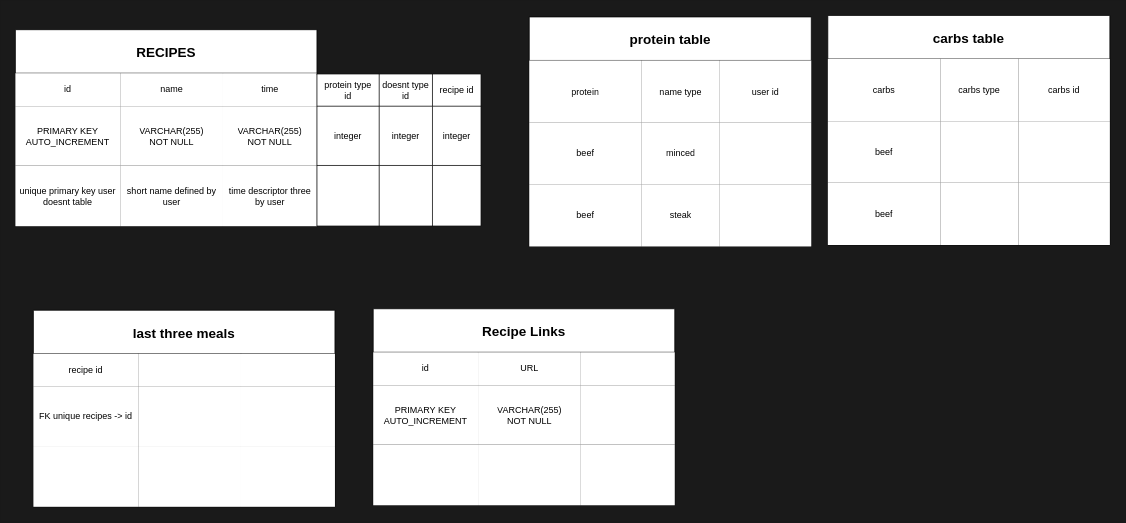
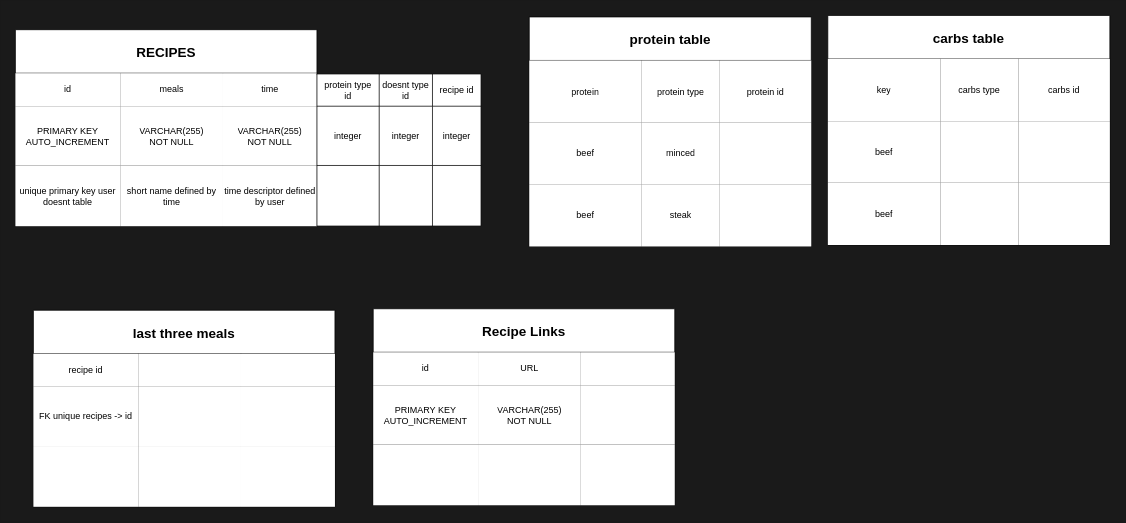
  <mxCell id="0" />
  <mxCell id="1" parent="0" />
  <mxCell id="2" value="RECIPES" style="shape=table;startSize=58;container=1;collapsible=0;childLayout=tableLayout;fontStyle=1;align=center;fontSize=18;resizeLast=1;" parent="1" vertex="1"><mxGeometry x="20" y="39" width="402" height="262" as="geometry" /></mxCell>
  <mxCell id="3" value="" style="shape=tableRow;horizontal=0;startSize=0;swimlaneHead=0;swimlaneBody=0;top=0;left=0;bottom=0;right=0;collapsible=0;dropTarget=0;fillColor=none;points=[[0,0.5],[1,0.5]];portConstraint=eastwest;" parent="2" vertex="1"><mxGeometry y="58" width="402" height="44" as="geometry" /></mxCell>
  <mxCell id="4" value="id" style="shape=partialRectangle;html=1;whiteSpace=wrap;connectable=0;top=0;left=0;bottom=0;right=0;overflow=hidden;" parent="3" vertex="1"><mxGeometry width="139.75" height="44" as="geometry"><mxRectangle width="139.75" height="44" as="alternateBounds" /></mxGeometry></mxCell>
- <mxCell id="5" value="name" style="shape=partialRectangle;html=1;whiteSpace=wrap;connectable=0;top=0;left=0;bottom=0;right=0;overflow=hidden;" parent="3" vertex="1"><mxGeometry x="139.75" width="137" height="44" as="geometry"><mxRectangle width="137" height="44" as="alternateBounds" /></mxGeometry></mxCell>
+ <mxCell id="5" value="meals" style="shape=partialRectangle;html=1;whiteSpace=wrap;connectable=0;top=0;left=0;bottom=0;right=0;overflow=hidden;" parent="3" vertex="1"><mxGeometry x="139.75" width="137" height="44" as="geometry"><mxRectangle width="137" height="44" as="alternateBounds" /></mxGeometry></mxCell>
  <mxCell id="6" value="time" style="shape=partialRectangle;html=1;whiteSpace=wrap;connectable=0;top=0;left=0;bottom=0;right=0;overflow=hidden;" parent="3" vertex="1"><mxGeometry x="276.75" width="125.25" height="44" as="geometry"><mxRectangle width="125.25" height="44" as="alternateBounds" /></mxGeometry></mxCell>
  <mxCell id="7" value="" style="shape=tableRow;horizontal=0;startSize=0;swimlaneHead=0;swimlaneBody=0;top=0;left=0;bottom=0;right=0;collapsible=0;dropTarget=0;fillColor=none;points=[[0,0.5],[1,0.5]];portConstraint=eastwest;" parent="2" vertex="1"><mxGeometry y="102" width="402" height="79" as="geometry" /></mxCell>
  <mxCell id="8" value="PRIMARY KEY AUTO_INCREMENT" style="shape=partialRectangle;html=1;whiteSpace=wrap;connectable=0;top=0;left=0;bottom=0;right=0;overflow=hidden;" parent="7" vertex="1"><mxGeometry width="139.75" height="79" as="geometry"><mxRectangle width="139.75" height="79" as="alternateBounds" /></mxGeometry></mxCell>
  <mxCell id="9" value="VARCHAR(255)&lt;br&gt;NOT NULL" style="shape=partialRectangle;html=1;whiteSpace=wrap;connectable=0;top=0;left=0;bottom=0;right=0;overflow=hidden;" parent="7" vertex="1"><mxGeometry x="139.75" width="137" height="79" as="geometry"><mxRectangle width="137" height="79" as="alternateBounds" /></mxGeometry></mxCell>
  <mxCell id="10" value="VARCHAR(255)&lt;br&gt;NOT NULL" style="shape=partialRectangle;html=1;whiteSpace=wrap;connectable=0;top=0;left=0;bottom=0;right=0;overflow=hidden;" parent="7" vertex="1"><mxGeometry x="276.75" width="125.25" height="79" as="geometry"><mxRectangle width="125.25" height="79" as="alternateBounds" /></mxGeometry></mxCell>
  <mxCell id="11" value="" style="shape=tableRow;horizontal=0;startSize=0;swimlaneHead=0;swimlaneBody=0;top=0;left=0;bottom=0;right=0;collapsible=0;dropTarget=0;fillColor=none;points=[[0,0.5],[1,0.5]];portConstraint=eastwest;" parent="2" vertex="1"><mxGeometry y="181" width="402" height="81" as="geometry" /></mxCell>
  <mxCell id="12" value="unique primary key user doesnt table" style="shape=partialRectangle;html=1;whiteSpace=wrap;connectable=1;top=0;left=0;bottom=0;right=0;overflow=hidden;movable=1;resizable=1;rotatable=1;deletable=1;editable=1;" parent="11" vertex="1"><mxGeometry width="139.75" height="81" as="geometry"><mxRectangle width="139.75" height="81" as="alternateBounds" /></mxGeometry></mxCell>
- <mxCell id="13" value="short name defined by user" style="shape=partialRectangle;html=1;whiteSpace=wrap;connectable=1;top=0;left=0;bottom=0;right=0;overflow=hidden;movable=1;resizable=1;rotatable=1;deletable=1;editable=1;" parent="11" vertex="1"><mxGeometry x="139.75" width="137" height="81" as="geometry"><mxRectangle width="137" height="81" as="alternateBounds" /></mxGeometry></mxCell>
- <mxCell id="14" value="time descriptor three by user" style="shape=partialRectangle;html=1;whiteSpace=wrap;connectable=1;top=0;left=0;bottom=0;right=0;overflow=hidden;movable=1;resizable=1;rotatable=1;deletable=1;editable=1;" parent="11" vertex="1"><mxGeometry x="276.75" width="125.25" height="81" as="geometry"><mxRectangle width="125.25" height="81" as="alternateBounds" /></mxGeometry></mxCell>
+ <mxCell id="13" value="short name defined by time" style="shape=partialRectangle;html=1;whiteSpace=wrap;connectable=1;top=0;left=0;bottom=0;right=0;overflow=hidden;movable=1;resizable=1;rotatable=1;deletable=1;editable=1;" parent="11" vertex="1"><mxGeometry x="139.75" width="137" height="81" as="geometry"><mxRectangle width="137" height="81" as="alternateBounds" /></mxGeometry></mxCell>
+ <mxCell id="14" value="time descriptor defined by user" style="shape=partialRectangle;html=1;whiteSpace=wrap;connectable=1;top=0;left=0;bottom=0;right=0;overflow=hidden;movable=1;resizable=1;rotatable=1;deletable=1;editable=1;" parent="11" vertex="1"><mxGeometry x="276.75" width="125.25" height="81" as="geometry"><mxRectangle width="125.25" height="81" as="alternateBounds" /></mxGeometry></mxCell>
  <mxCell id="15" value="protein table" style="shape=table;startSize=58;container=1;collapsible=0;childLayout=tableLayout;fontStyle=1;align=center;fontSize=18;" parent="1" vertex="1"><mxGeometry x="705" y="22" width="376" height="306" as="geometry" /></mxCell>
  <mxCell id="16" value="" style="shape=tableRow;horizontal=0;startSize=0;swimlaneHead=0;swimlaneBody=0;top=0;left=0;bottom=0;right=0;collapsible=0;dropTarget=0;fillColor=none;points=[[0,0.5],[1,0.5]];portConstraint=eastwest;" parent="15" vertex="1"><mxGeometry y="58" width="376" height="83" as="geometry" /></mxCell>
  <mxCell id="17" value="protein" style="shape=partialRectangle;html=1;whiteSpace=wrap;connectable=0;top=0;left=0;bottom=0;right=0;overflow=hidden;" parent="16" vertex="1"><mxGeometry width="150" height="83" as="geometry"><mxRectangle width="150" height="83" as="alternateBounds" /></mxGeometry></mxCell>
- <mxCell id="18" value="name type" style="shape=partialRectangle;html=1;whiteSpace=wrap;connectable=0;top=0;left=0;bottom=0;right=0;overflow=hidden;" parent="16" vertex="1"><mxGeometry x="150" width="104" height="83" as="geometry"><mxRectangle width="104" height="83" as="alternateBounds" /></mxGeometry></mxCell>
- <mxCell id="19" value="user id" style="shape=partialRectangle;html=1;whiteSpace=wrap;connectable=0;top=0;left=0;bottom=0;right=0;overflow=hidden;" parent="16" vertex="1"><mxGeometry x="254" width="122" height="83" as="geometry"><mxRectangle width="122" height="83" as="alternateBounds" /></mxGeometry></mxCell>
+ <mxCell id="18" value="protein type" style="shape=partialRectangle;html=1;whiteSpace=wrap;connectable=0;top=0;left=0;bottom=0;right=0;overflow=hidden;" parent="16" vertex="1"><mxGeometry x="150" width="104" height="83" as="geometry"><mxRectangle width="104" height="83" as="alternateBounds" /></mxGeometry></mxCell>
+ <mxCell id="19" value="protein id" style="shape=partialRectangle;html=1;whiteSpace=wrap;connectable=0;top=0;left=0;bottom=0;right=0;overflow=hidden;" parent="16" vertex="1"><mxGeometry x="254" width="122" height="83" as="geometry"><mxRectangle width="122" height="83" as="alternateBounds" /></mxGeometry></mxCell>
  <mxCell id="20" value="" style="shape=tableRow;horizontal=0;startSize=0;swimlaneHead=0;swimlaneBody=0;top=0;left=0;bottom=0;right=0;collapsible=0;dropTarget=0;fillColor=none;points=[[0,0.5],[1,0.5]];portConstraint=eastwest;" parent="15" vertex="1"><mxGeometry y="141" width="376" height="82" as="geometry" /></mxCell>
  <mxCell id="21" value="beef" style="shape=partialRectangle;html=1;whiteSpace=wrap;connectable=0;top=0;left=0;bottom=0;right=0;overflow=hidden;" parent="20" vertex="1"><mxGeometry width="150" height="82" as="geometry"><mxRectangle width="150" height="82" as="alternateBounds" /></mxGeometry></mxCell>
  <mxCell id="22" value="minced" style="shape=partialRectangle;html=1;whiteSpace=wrap;connectable=0;top=0;left=0;bottom=0;right=0;overflow=hidden;" parent="20" vertex="1"><mxGeometry x="150" width="104" height="82" as="geometry"><mxRectangle width="104" height="82" as="alternateBounds" /></mxGeometry></mxCell>
  <mxCell id="23" value="" style="shape=partialRectangle;html=1;whiteSpace=wrap;connectable=0;top=0;left=0;bottom=0;right=0;overflow=hidden;" parent="20" vertex="1"><mxGeometry x="254" width="122" height="82" as="geometry"><mxRectangle width="122" height="82" as="alternateBounds" /></mxGeometry></mxCell>
  <mxCell id="24" value="" style="shape=tableRow;horizontal=0;startSize=0;swimlaneHead=0;swimlaneBody=0;top=0;left=0;bottom=0;right=0;collapsible=0;dropTarget=0;fillColor=none;points=[[0,0.5],[1,0.5]];portConstraint=eastwest;" parent="15" vertex="1"><mxGeometry y="223" width="376" height="83" as="geometry" /></mxCell>
  <mxCell id="25" value="beef" style="shape=partialRectangle;html=1;whiteSpace=wrap;connectable=0;top=0;left=0;bottom=0;right=0;overflow=hidden;" parent="24" vertex="1"><mxGeometry width="150" height="83" as="geometry"><mxRectangle width="150" height="83" as="alternateBounds" /></mxGeometry></mxCell>
  <mxCell id="26" value="steak" style="shape=partialRectangle;html=1;whiteSpace=wrap;connectable=0;top=0;left=0;bottom=0;right=0;overflow=hidden;" parent="24" vertex="1"><mxGeometry x="150" width="104" height="83" as="geometry"><mxRectangle width="104" height="83" as="alternateBounds" /></mxGeometry></mxCell>
  <mxCell id="27" value="" style="shape=partialRectangle;html=1;whiteSpace=wrap;connectable=0;top=0;left=0;bottom=0;right=0;overflow=hidden;" parent="24" vertex="1"><mxGeometry x="254" width="122" height="83" as="geometry"><mxRectangle width="122" height="83" as="alternateBounds" /></mxGeometry></mxCell>
  <mxCell id="28" value="last three meals" style="shape=table;startSize=58;container=1;collapsible=0;childLayout=tableLayout;fontStyle=1;align=center;fontSize=18;resizeLast=1;" vertex="1" parent="1"><mxGeometry x="44" y="413" width="402" height="262" as="geometry" /></mxCell>
  <mxCell id="29" value="" style="shape=tableRow;horizontal=0;startSize=0;swimlaneHead=0;swimlaneBody=0;top=0;left=0;bottom=0;right=0;collapsible=0;dropTarget=0;fillColor=none;points=[[0,0.5],[1,0.5]];portConstraint=eastwest;" vertex="1" parent="28"><mxGeometry y="58" width="402" height="44" as="geometry" /></mxCell>
  <mxCell id="30" value="recipe id" style="shape=partialRectangle;html=1;whiteSpace=wrap;connectable=0;top=0;left=0;bottom=0;right=0;overflow=hidden;" vertex="1" parent="29"><mxGeometry width="139.75" height="44" as="geometry"><mxRectangle width="139.75" height="44" as="alternateBounds" /></mxGeometry></mxCell>
  <mxCell id="31" value="" style="shape=partialRectangle;html=1;whiteSpace=wrap;connectable=0;top=0;left=0;bottom=0;right=0;overflow=hidden;" vertex="1" parent="29"><mxGeometry x="139.75" width="137" height="44" as="geometry"><mxRectangle width="137" height="44" as="alternateBounds" /></mxGeometry></mxCell>
  <mxCell id="32" value="" style="shape=partialRectangle;html=1;whiteSpace=wrap;connectable=0;top=0;left=0;bottom=0;right=0;overflow=hidden;" vertex="1" parent="29"><mxGeometry x="276.75" width="125.25" height="44" as="geometry"><mxRectangle width="125.25" height="44" as="alternateBounds" /></mxGeometry></mxCell>
  <mxCell id="33" value="" style="shape=tableRow;horizontal=0;startSize=0;swimlaneHead=0;swimlaneBody=0;top=0;left=0;bottom=0;right=0;collapsible=0;dropTarget=0;fillColor=none;points=[[0,0.5],[1,0.5]];portConstraint=eastwest;" vertex="1" parent="28"><mxGeometry y="102" width="402" height="79" as="geometry" /></mxCell>
  <mxCell id="34" value="FK unique recipes -&amp;gt; id" style="shape=partialRectangle;html=1;whiteSpace=wrap;connectable=0;top=0;left=0;bottom=0;right=0;overflow=hidden;" vertex="1" parent="33"><mxGeometry width="139.75" height="79" as="geometry"><mxRectangle width="139.75" height="79" as="alternateBounds" /></mxGeometry></mxCell>
  <mxCell id="35" value="" style="shape=partialRectangle;html=1;whiteSpace=wrap;connectable=0;top=0;left=0;bottom=0;right=0;overflow=hidden;" vertex="1" parent="33"><mxGeometry x="139.75" width="137" height="79" as="geometry"><mxRectangle width="137" height="79" as="alternateBounds" /></mxGeometry></mxCell>
  <mxCell id="36" value="" style="shape=partialRectangle;html=1;whiteSpace=wrap;connectable=0;top=0;left=0;bottom=0;right=0;overflow=hidden;" vertex="1" parent="33"><mxGeometry x="276.75" width="125.25" height="79" as="geometry"><mxRectangle width="125.25" height="79" as="alternateBounds" /></mxGeometry></mxCell>
  <mxCell id="37" value="" style="shape=tableRow;horizontal=0;startSize=0;swimlaneHead=0;swimlaneBody=0;top=0;left=0;bottom=0;right=0;collapsible=0;dropTarget=0;fillColor=none;points=[[0,0.5],[1,0.5]];portConstraint=eastwest;" vertex="1" parent="28"><mxGeometry y="181" width="402" height="81" as="geometry" /></mxCell>
  <mxCell id="38" value="" style="shape=partialRectangle;html=1;whiteSpace=wrap;connectable=1;top=0;left=0;bottom=0;right=0;overflow=hidden;movable=1;resizable=1;rotatable=1;deletable=1;editable=1;" vertex="1" parent="37"><mxGeometry width="139.75" height="81" as="geometry"><mxRectangle width="139.75" height="81" as="alternateBounds" /></mxGeometry></mxCell>
  <mxCell id="39" value="" style="shape=partialRectangle;html=1;whiteSpace=wrap;connectable=1;top=0;left=0;bottom=0;right=0;overflow=hidden;movable=1;resizable=1;rotatable=1;deletable=1;editable=1;" vertex="1" parent="37"><mxGeometry x="139.75" width="137" height="81" as="geometry"><mxRectangle width="137" height="81" as="alternateBounds" /></mxGeometry></mxCell>
  <mxCell id="40" value="" style="shape=partialRectangle;html=1;whiteSpace=wrap;connectable=1;top=0;left=0;bottom=0;right=0;overflow=hidden;movable=1;resizable=1;rotatable=1;deletable=1;editable=1;" vertex="1" parent="37"><mxGeometry x="276.75" width="125.25" height="81" as="geometry"><mxRectangle width="125.25" height="81" as="alternateBounds" /></mxGeometry></mxCell>
  <mxCell id="41" value="Recipe Links" style="shape=table;startSize=58;container=1;collapsible=0;childLayout=tableLayout;fontStyle=1;align=center;fontSize=18;resizeLast=1;" vertex="1" parent="1"><mxGeometry x="497" y="411" width="402" height="262" as="geometry" /></mxCell>
  <mxCell id="42" value="" style="shape=tableRow;horizontal=0;startSize=0;swimlaneHead=0;swimlaneBody=0;top=0;left=0;bottom=0;right=0;collapsible=0;dropTarget=0;fillColor=none;points=[[0,0.5],[1,0.5]];portConstraint=eastwest;" vertex="1" parent="41"><mxGeometry y="58" width="402" height="44" as="geometry" /></mxCell>
  <mxCell id="43" value="id" style="shape=partialRectangle;html=1;whiteSpace=wrap;connectable=0;top=0;left=0;bottom=0;right=0;overflow=hidden;" vertex="1" parent="42"><mxGeometry width="139.75" height="44" as="geometry"><mxRectangle width="139.75" height="44" as="alternateBounds" /></mxGeometry></mxCell>
  <mxCell id="44" value="URL" style="shape=partialRectangle;html=1;whiteSpace=wrap;connectable=0;top=0;left=0;bottom=0;right=0;overflow=hidden;" vertex="1" parent="42"><mxGeometry x="139.75" width="137" height="44" as="geometry"><mxRectangle width="137" height="44" as="alternateBounds" /></mxGeometry></mxCell>
  <mxCell id="45" value="" style="shape=partialRectangle;html=1;whiteSpace=wrap;connectable=0;top=0;left=0;bottom=0;right=0;overflow=hidden;" vertex="1" parent="42"><mxGeometry x="276.75" width="125.25" height="44" as="geometry"><mxRectangle width="125.25" height="44" as="alternateBounds" /></mxGeometry></mxCell>
  <mxCell id="46" value="" style="shape=tableRow;horizontal=0;startSize=0;swimlaneHead=0;swimlaneBody=0;top=0;left=0;bottom=0;right=0;collapsible=0;dropTarget=0;fillColor=none;points=[[0,0.5],[1,0.5]];portConstraint=eastwest;" vertex="1" parent="41"><mxGeometry y="102" width="402" height="79" as="geometry" /></mxCell>
  <mxCell id="47" value="PRIMARY KEY AUTO_INCREMENT" style="shape=partialRectangle;html=1;whiteSpace=wrap;connectable=0;top=0;left=0;bottom=0;right=0;overflow=hidden;" vertex="1" parent="46"><mxGeometry width="139.75" height="79" as="geometry"><mxRectangle width="139.75" height="79" as="alternateBounds" /></mxGeometry></mxCell>
  <mxCell id="48" value="VARCHAR(255)&lt;br&gt;NOT NULL" style="shape=partialRectangle;html=1;whiteSpace=wrap;connectable=0;top=0;left=0;bottom=0;right=0;overflow=hidden;" vertex="1" parent="46"><mxGeometry x="139.75" width="137" height="79" as="geometry"><mxRectangle width="137" height="79" as="alternateBounds" /></mxGeometry></mxCell>
  <mxCell id="49" value="" style="shape=partialRectangle;html=1;whiteSpace=wrap;connectable=0;top=0;left=0;bottom=0;right=0;overflow=hidden;" vertex="1" parent="46"><mxGeometry x="276.75" width="125.25" height="79" as="geometry"><mxRectangle width="125.25" height="79" as="alternateBounds" /></mxGeometry></mxCell>
  <mxCell id="50" value="" style="shape=tableRow;horizontal=0;startSize=0;swimlaneHead=0;swimlaneBody=0;top=0;left=0;bottom=0;right=0;collapsible=0;dropTarget=0;fillColor=none;points=[[0,0.5],[1,0.5]];portConstraint=eastwest;" vertex="1" parent="41"><mxGeometry y="181" width="402" height="81" as="geometry" /></mxCell>
  <mxCell id="51" value="" style="shape=partialRectangle;html=1;whiteSpace=wrap;connectable=1;top=0;left=0;bottom=0;right=0;overflow=hidden;movable=1;resizable=1;rotatable=1;deletable=1;editable=1;" vertex="1" parent="50"><mxGeometry width="139.75" height="81" as="geometry"><mxRectangle width="139.75" height="81" as="alternateBounds" /></mxGeometry></mxCell>
  <mxCell id="52" value="" style="shape=partialRectangle;html=1;whiteSpace=wrap;connectable=1;top=0;left=0;bottom=0;right=0;overflow=hidden;movable=1;resizable=1;rotatable=1;deletable=1;editable=1;" vertex="1" parent="50"><mxGeometry x="139.75" width="137" height="81" as="geometry"><mxRectangle width="137" height="81" as="alternateBounds" /></mxGeometry></mxCell>
  <mxCell id="53" value="" style="shape=partialRectangle;html=1;whiteSpace=wrap;connectable=1;top=0;left=0;bottom=0;right=0;overflow=hidden;movable=1;resizable=1;rotatable=1;deletable=1;editable=1;" vertex="1" parent="50"><mxGeometry x="276.75" width="125.25" height="81" as="geometry"><mxRectangle width="125.25" height="81" as="alternateBounds" /></mxGeometry></mxCell>
  <mxCell id="54" value="" style="shape=table;html=1;whiteSpace=wrap;startSize=0;container=1;collapsible=0;childLayout=tableLayout;" vertex="1" parent="1"><mxGeometry x="422" y="98" width="218.75" height="202.75" as="geometry" /></mxCell>
  <mxCell id="55" value="" style="shape=tableRow;horizontal=0;startSize=0;swimlaneHead=0;swimlaneBody=0;top=0;left=0;bottom=0;right=0;collapsible=0;dropTarget=0;fillColor=none;points=[[0,0.5],[1,0.5]];portConstraint=eastwest;" vertex="1" parent="54"><mxGeometry width="218.75" height="43" as="geometry" /></mxCell>
  <mxCell id="56" value="protein type&lt;br&gt;id" style="shape=partialRectangle;html=1;whiteSpace=wrap;connectable=0;fillColor=none;top=0;left=0;bottom=0;right=0;overflow=hidden;" vertex="1" parent="55"><mxGeometry width="83" height="43" as="geometry"><mxRectangle width="83" height="43" as="alternateBounds" /></mxGeometry></mxCell>
  <mxCell id="57" value="doesnt type&lt;br&gt;id" style="shape=partialRectangle;html=1;whiteSpace=wrap;connectable=0;fillColor=none;top=0;left=0;bottom=0;right=0;overflow=hidden;" vertex="1" parent="55"><mxGeometry x="83" width="71" height="43" as="geometry"><mxRectangle width="71" height="43" as="alternateBounds" /></mxGeometry></mxCell>
  <mxCell id="58" value="recipe id" style="shape=partialRectangle;html=1;whiteSpace=wrap;connectable=0;fillColor=none;top=0;left=0;bottom=0;right=0;overflow=hidden;" vertex="1" parent="55"><mxGeometry x="154" width="65" height="43" as="geometry"><mxRectangle width="65" height="43" as="alternateBounds" /></mxGeometry></mxCell>
  <mxCell id="59" value="" style="shape=tableRow;horizontal=0;startSize=0;swimlaneHead=0;swimlaneBody=0;top=0;left=0;bottom=0;right=0;collapsible=0;dropTarget=0;fillColor=none;points=[[0,0.5],[1,0.5]];portConstraint=eastwest;" vertex="1" parent="54"><mxGeometry y="43" width="218.75" height="79" as="geometry" /></mxCell>
  <mxCell id="60" value="integer" style="shape=partialRectangle;html=1;whiteSpace=wrap;connectable=0;fillColor=none;top=0;left=0;bottom=0;right=0;overflow=hidden;" vertex="1" parent="59"><mxGeometry width="83" height="79" as="geometry"><mxRectangle width="83" height="79" as="alternateBounds" /></mxGeometry></mxCell>
  <mxCell id="61" value="integer" style="shape=partialRectangle;html=1;whiteSpace=wrap;connectable=0;fillColor=none;top=0;left=0;bottom=0;right=0;overflow=hidden;" vertex="1" parent="59"><mxGeometry x="83" width="71" height="79" as="geometry"><mxRectangle width="71" height="79" as="alternateBounds" /></mxGeometry></mxCell>
  <mxCell id="62" value="integer" style="shape=partialRectangle;html=1;whiteSpace=wrap;connectable=0;fillColor=none;top=0;left=0;bottom=0;right=0;overflow=hidden;" vertex="1" parent="59"><mxGeometry x="154" width="65" height="79" as="geometry"><mxRectangle width="65" height="79" as="alternateBounds" /></mxGeometry></mxCell>
  <mxCell id="63" value="" style="shape=tableRow;horizontal=0;startSize=0;swimlaneHead=0;swimlaneBody=0;top=0;left=0;bottom=0;right=0;collapsible=0;dropTarget=0;fillColor=none;points=[[0,0.5],[1,0.5]];portConstraint=eastwest;" vertex="1" parent="54"><mxGeometry y="122" width="218.75" height="81" as="geometry" /></mxCell>
  <mxCell id="64" value="" style="shape=partialRectangle;html=1;whiteSpace=wrap;connectable=0;fillColor=none;top=0;left=0;bottom=0;right=0;overflow=hidden;" vertex="1" parent="63"><mxGeometry width="83" height="81" as="geometry"><mxRectangle width="83" height="81" as="alternateBounds" /></mxGeometry></mxCell>
  <mxCell id="65" value="" style="shape=partialRectangle;html=1;whiteSpace=wrap;connectable=0;fillColor=none;top=0;left=0;bottom=0;right=0;overflow=hidden;" vertex="1" parent="63"><mxGeometry x="83" width="71" height="81" as="geometry"><mxRectangle width="71" height="81" as="alternateBounds" /></mxGeometry></mxCell>
  <mxCell id="66" value="" style="shape=partialRectangle;html=1;whiteSpace=wrap;connectable=0;fillColor=none;top=0;left=0;bottom=0;right=0;overflow=hidden;pointerEvents=1;" vertex="1" parent="63"><mxGeometry x="154" width="65" height="81" as="geometry"><mxRectangle width="65" height="81" as="alternateBounds" /></mxGeometry></mxCell>
  <mxCell id="67" value="carbs table" style="shape=table;startSize=58;container=1;collapsible=0;childLayout=tableLayout;fontStyle=1;align=center;fontSize=18;" vertex="1" parent="1"><mxGeometry x="1103" y="20" width="376" height="306" as="geometry" /></mxCell>
  <mxCell id="68" value="" style="shape=tableRow;horizontal=0;startSize=0;swimlaneHead=0;swimlaneBody=0;top=0;left=0;bottom=0;right=0;collapsible=0;dropTarget=0;fillColor=none;points=[[0,0.5],[1,0.5]];portConstraint=eastwest;" vertex="1" parent="67"><mxGeometry y="58" width="376" height="83" as="geometry" /></mxCell>
- <mxCell id="69" value="carbs" style="shape=partialRectangle;html=1;whiteSpace=wrap;connectable=0;top=0;left=0;bottom=0;right=0;overflow=hidden;" vertex="1" parent="68"><mxGeometry width="150" height="83" as="geometry"><mxRectangle width="150" height="83" as="alternateBounds" /></mxGeometry></mxCell>
+ <mxCell id="69" value="key" style="shape=partialRectangle;html=1;whiteSpace=wrap;connectable=0;top=0;left=0;bottom=0;right=0;overflow=hidden;" vertex="1" parent="68"><mxGeometry width="150" height="83" as="geometry"><mxRectangle width="150" height="83" as="alternateBounds" /></mxGeometry></mxCell>
  <mxCell id="70" value="carbs type" style="shape=partialRectangle;html=1;whiteSpace=wrap;connectable=0;top=0;left=0;bottom=0;right=0;overflow=hidden;" vertex="1" parent="68"><mxGeometry x="150" width="104" height="83" as="geometry"><mxRectangle width="104" height="83" as="alternateBounds" /></mxGeometry></mxCell>
  <mxCell id="71" value="carbs id" style="shape=partialRectangle;html=1;whiteSpace=wrap;connectable=0;top=0;left=0;bottom=0;right=0;overflow=hidden;" vertex="1" parent="68"><mxGeometry x="254" width="122" height="83" as="geometry"><mxRectangle width="122" height="83" as="alternateBounds" /></mxGeometry></mxCell>
  <mxCell id="72" value="" style="shape=tableRow;horizontal=0;startSize=0;swimlaneHead=0;swimlaneBody=0;top=0;left=0;bottom=0;right=0;collapsible=0;dropTarget=0;fillColor=none;points=[[0,0.5],[1,0.5]];portConstraint=eastwest;" vertex="1" parent="67"><mxGeometry y="141" width="376" height="82" as="geometry" /></mxCell>
  <mxCell id="73" value="beef" style="shape=partialRectangle;html=1;whiteSpace=wrap;connectable=0;top=0;left=0;bottom=0;right=0;overflow=hidden;" vertex="1" parent="72"><mxGeometry width="150" height="82" as="geometry"><mxRectangle width="150" height="82" as="alternateBounds" /></mxGeometry></mxCell>
  <mxCell id="74" value="" style="shape=partialRectangle;html=1;whiteSpace=wrap;connectable=0;top=0;left=0;bottom=0;right=0;overflow=hidden;" vertex="1" parent="72"><mxGeometry x="150" width="104" height="82" as="geometry"><mxRectangle width="104" height="82" as="alternateBounds" /></mxGeometry></mxCell>
  <mxCell id="75" value="" style="shape=partialRectangle;html=1;whiteSpace=wrap;connectable=0;top=0;left=0;bottom=0;right=0;overflow=hidden;" vertex="1" parent="72"><mxGeometry x="254" width="122" height="82" as="geometry"><mxRectangle width="122" height="82" as="alternateBounds" /></mxGeometry></mxCell>
  <mxCell id="76" value="" style="shape=tableRow;horizontal=0;startSize=0;swimlaneHead=0;swimlaneBody=0;top=0;left=0;bottom=0;right=0;collapsible=0;dropTarget=0;fillColor=none;points=[[0,0.5],[1,0.5]];portConstraint=eastwest;" vertex="1" parent="67"><mxGeometry y="223" width="376" height="83" as="geometry" /></mxCell>
  <mxCell id="77" value="beef" style="shape=partialRectangle;html=1;whiteSpace=wrap;connectable=0;top=0;left=0;bottom=0;right=0;overflow=hidden;" vertex="1" parent="76"><mxGeometry width="150" height="83" as="geometry"><mxRectangle width="150" height="83" as="alternateBounds" /></mxGeometry></mxCell>
  <mxCell id="78" value="" style="shape=partialRectangle;html=1;whiteSpace=wrap;connectable=0;top=0;left=0;bottom=0;right=0;overflow=hidden;" vertex="1" parent="76"><mxGeometry x="150" width="104" height="83" as="geometry"><mxRectangle width="104" height="83" as="alternateBounds" /></mxGeometry></mxCell>
  <mxCell id="79" value="" style="shape=partialRectangle;html=1;whiteSpace=wrap;connectable=0;top=0;left=0;bottom=0;right=0;overflow=hidden;" vertex="1" parent="76"><mxGeometry x="254" width="122" height="83" as="geometry"><mxRectangle width="122" height="83" as="alternateBounds" /></mxGeometry></mxCell>
